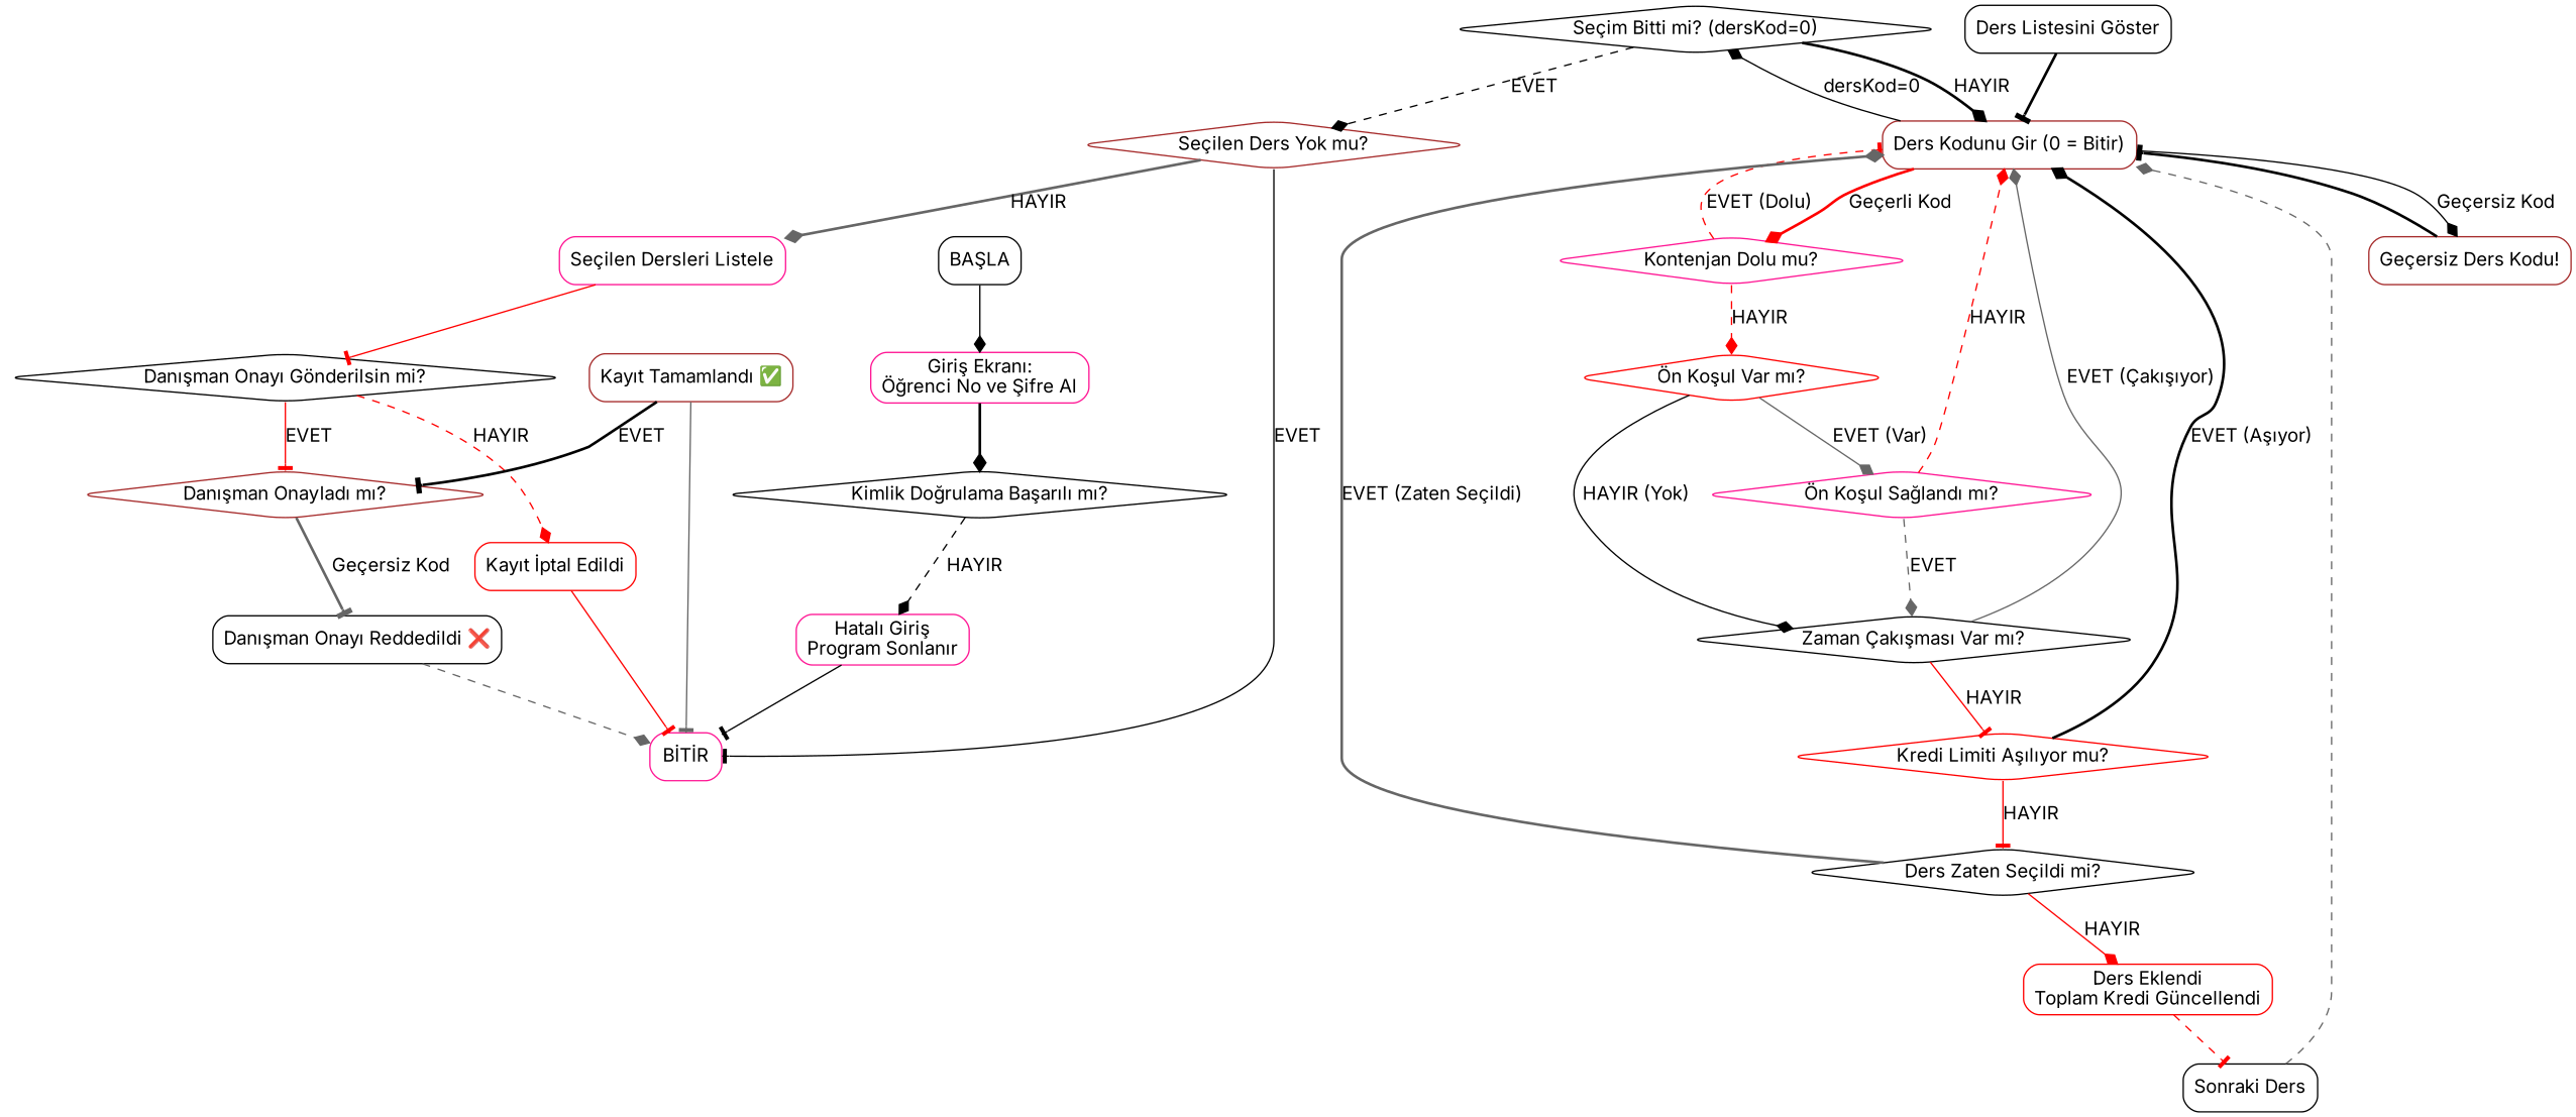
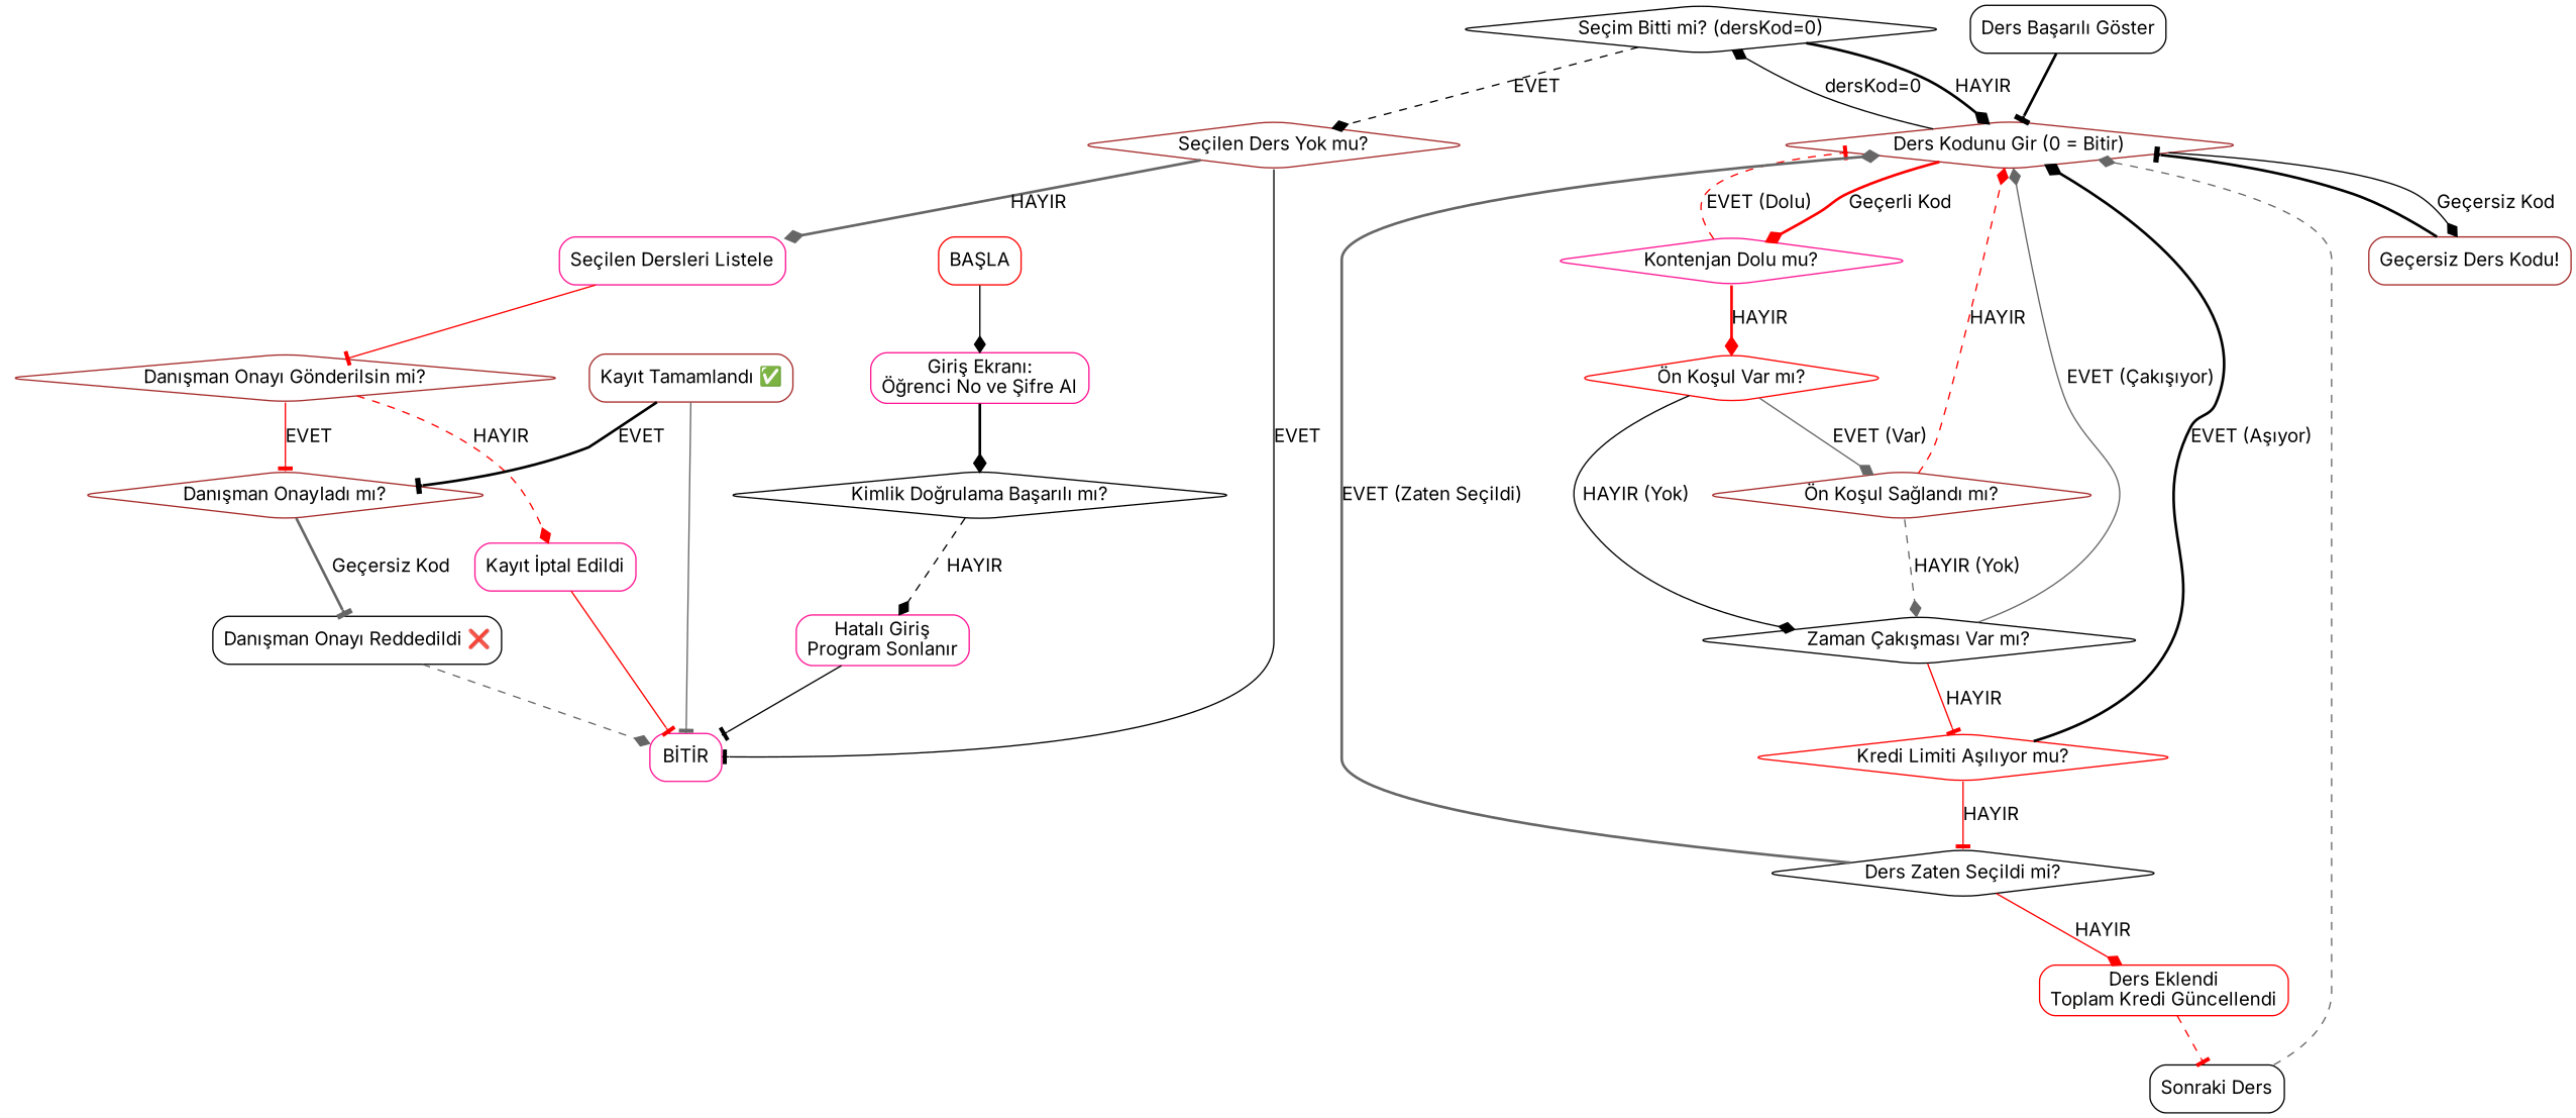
  digraph {
    fontname=Inter
    rankdir=TB
    node [color=black fontname=Inter shape=rectangle style=rounded]
    edge [arrowhead=diamond color=black fontname=Inter style=solid]
-   n1 [label="BAŞLA"]
+   n1 [color=red label="BAŞLA"]
    n2 [color=deeppink label="Giriş Ekranı:\nÖğrenci No ve Şifre Al"]
    n3 [label="Kimlik Doğrulama Başarılı mı?" shape=diamond]
    n4 [color=deeppink label="Hatalı Giriş\nProgram Sonlanır"]
    n5 [color=deeppink label="BİTİR"]
-   n6 [label="Ders Listesini Göster"]
-   n7 [color=brown label="Ders Kodunu Gir (0 = Bitir)"]
+   n6 [label="Ders Başarılı Göster"]
+   n7 [color=brown label="Ders Kodunu Gir (0 = Bitir)" shape=diamond]
    n8 [color=brown label="Geçersiz Ders Kodu!"]
    n9 [color=deeppink label="Kontenjan Dolu mu?" shape=diamond]
    n10 [label="Seçim Bitti mi? (dersKod=0)" shape=diamond]
    n11 [color=red label="Ön Koşul Var mı?" shape=diamond]
    n12 [color=brown label="Seçilen Ders Yok mu?" shape=diamond]
-   n13 [color=deeppink label="Ön Koşul Sağlandı mı?" shape=diamond]
+   n13 [color=brown label="Ön Koşul Sağlandı mı?" shape=diamond]
    n14 [label="Zaman Çakışması Var mı?" shape=diamond]
    n15 [color=red label="Kredi Limiti Aşılıyor mu?" shape=diamond]
    n16 [label="Ders Zaten Seçildi mi?" shape=diamond]
    n17 [color=red label="Ders Eklendi\nToplam Kredi Güncellendi"]
    n18 [label="Sonraki Ders"]
    n19 [color=deeppink label="Seçilen Dersleri Listele"]
-   n20 [label="Danışman Onayı Gönderilsin mi?" shape=diamond]
+   n20 [color=brown label="Danışman Onayı Gönderilsin mi?" shape=diamond]
    n21 [color=brown label="Danışman Onayladı mı?" shape=diamond]
-   n22 [color=red label="Kayıt İptal Edildi"]
+   n22 [color=deeppink label="Kayıt İptal Edildi"]
    n23 [label="Danışman Onayı Reddedildi ❌"]
    n24 [color=brown label="Kayıt Tamamlandı ✅"]
    n1 -> n2
    n2 -> n3 [style=bold]
    n3 -> n4 [label=HAYIR style=dashed]
    n4 -> n5 [arrowhead=tee]
    n6 -> n7 [arrowhead=tee style=bold]
    n7 -> n8 [label="Geçersiz Kod"]
    n7 -> n9 [color=red label="Geçerli Kod" style=bold]
    n7 -> n10 [label="dersKod=0"]
    n8 -> n7 [arrowhead=tee style=bold]
    n9 -> n7 [arrowhead=tee color=red label="EVET (Dolu)" style=dashed]
-   n9 -> n11 [color=red label=HAYIR style=dashed]
+   n9 -> n11 [color=red label=HAYIR style=bold]
    n10 -> n7 [label=HAYIR style=bold]
    n10 -> n12 [label=EVET style=dashed]
    n11 -> n13 [color=gray40 label="EVET (Var)"]
    n11 -> n14 [label="HAYIR (Yok)"]
    n12 -> n5 [arrowhead=tee label=EVET]
    n12 -> n19 [color=gray40 label=HAYIR style=bold]
    n13 -> n7 [color=red label=HAYIR style=dashed]
-   n13 -> n14 [color=gray40 label=EVET style=dashed]
+   n13 -> n14 [color=gray40 label="HAYIR (Yok)" style=dashed]
    n14 -> n7 [color=gray40 label="EVET (Çakışıyor)"]
    n14 -> n15 [arrowhead=tee color=red label=HAYIR]
    n15 -> n7 [label="EVET (Aşıyor)" style=bold]
    n15 -> n16 [arrowhead=tee color=red label=HAYIR]
    n16 -> n7 [color=gray40 label="EVET (Zaten Seçildi)" style=bold]
    n16 -> n17 [color=red label=HAYIR]
    n17 -> n18 [arrowhead=tee color=red style=dashed]
    n18 -> n7 [color=gray40 style=dashed]
    n19 -> n20 [arrowhead=tee color=red]
    n20 -> n21 [arrowhead=tee color=red label=EVET]
    n20 -> n22 [color=red label=HAYIR style=dashed]
    n21 -> n23 [arrowhead=tee color=gray40 label="Geçersiz Kod" style=bold]
    n22 -> n5 [arrowhead=tee color=red]
    n23 -> n5 [color=gray40 style=dashed]
    n24 -> n5 [arrowhead=tee color=gray40]
    n24 -> n21 [arrowhead=tee label=EVET style=bold]
  }
